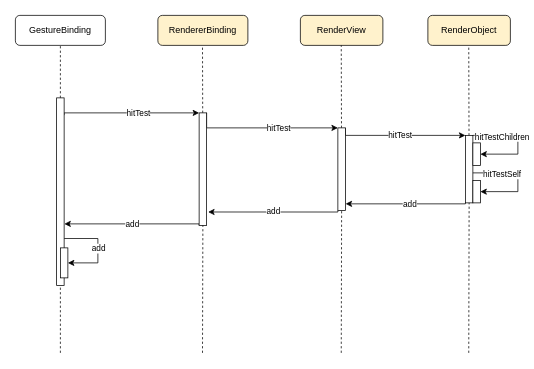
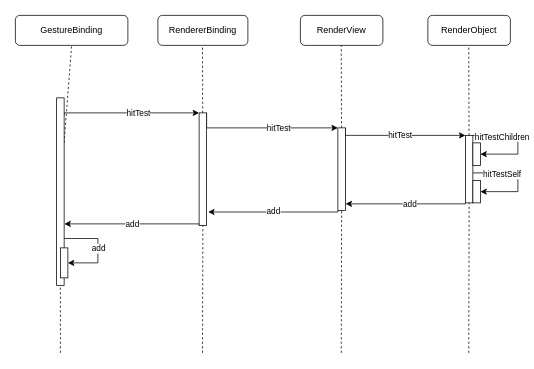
  <mxCell id="0" />
  <mxCell id="1" parent="0" />
- <mxCell id="2" value="GestureBinding" style="rounded=1;whiteSpace=wrap;html=1;" vertex="1" parent="1"><mxGeometry x="20" y="20" width="120" height="40" as="geometry" /></mxCell>
- <mxCell id="3" value="RendererBinding" style="rounded=1;whiteSpace=wrap;html=1;fillColor=#fff2cc;" vertex="1" parent="1"><mxGeometry x="210" y="20" width="120" height="40" as="geometry" /></mxCell>
- <mxCell id="4" value="&lt;span&gt;RenderView&lt;/span&gt;" style="rounded=1;whiteSpace=wrap;html=1;fillColor=#fff2cc;" vertex="1" parent="1"><mxGeometry x="400" y="20" width="110" height="40" as="geometry" /></mxCell>
- <mxCell id="5" value="RenderObject" style="rounded=1;whiteSpace=wrap;html=1;fillColor=#fff2cc;" vertex="1" parent="1"><mxGeometry x="570" y="20" width="110" height="40" as="geometry" /></mxCell>
+ <mxCell id="2" value="GestureBinding" style="rounded=1;whiteSpace=wrap;html=1;" vertex="1" parent="1"><mxGeometry x="20" y="20" width="150" height="40" as="geometry" /></mxCell>
+ <mxCell id="3" value="RendererBinding" style="rounded=1;whiteSpace=wrap;html=1;" vertex="1" parent="1"><mxGeometry x="210" y="20" width="120" height="40" as="geometry" /></mxCell>
+ <mxCell id="4" value="&lt;span&gt;RenderView&lt;/span&gt;" style="rounded=1;whiteSpace=wrap;html=1;" vertex="1" parent="1"><mxGeometry x="400" y="20" width="110" height="40" as="geometry" /></mxCell>
+ <mxCell id="5" value="RenderObject" style="rounded=1;whiteSpace=wrap;html=1;" vertex="1" parent="1"><mxGeometry x="570" y="20" width="110" height="40" as="geometry" /></mxCell>
  <mxCell id="6" value="" style="endArrow=none;dashed=1;html=1;entryX=0.5;entryY=1;entryDx=0;entryDy=0;" edge="1" parent="1" source="14" target="2"><mxGeometry width="50" height="50" relative="1" as="geometry"><mxPoint x="80" y="470" as="sourcePoint" /><mxPoint x="420" y="150" as="targetPoint" /></mxGeometry></mxCell>
  <mxCell id="7" value="" style="endArrow=none;dashed=1;html=1;entryX=0.5;entryY=1;entryDx=0;entryDy=0;" edge="1" parent="1" source="19"><mxGeometry width="50" height="50" relative="1" as="geometry"><mxPoint x="269.5" y="470" as="sourcePoint" /><mxPoint x="269.5" y="60" as="targetPoint" /></mxGeometry></mxCell>
  <mxCell id="8" value="" style="endArrow=none;dashed=1;html=1;entryX=0.5;entryY=1;entryDx=0;entryDy=0;" edge="1" parent="1" source="25"><mxGeometry width="50" height="50" relative="1" as="geometry"><mxPoint x="454.5" y="470" as="sourcePoint" /><mxPoint x="454.5" y="60" as="targetPoint" /></mxGeometry></mxCell>
  <mxCell id="9" value="" style="endArrow=none;dashed=1;html=1;entryX=0.5;entryY=1;entryDx=0;entryDy=0;" edge="1" parent="1" source="31"><mxGeometry width="50" height="50" relative="1" as="geometry"><mxPoint x="624.5" y="470" as="sourcePoint" /><mxPoint x="624.5" y="60" as="targetPoint" /></mxGeometry></mxCell>
  <mxCell id="10" style="edgeStyle=orthogonalEdgeStyle;rounded=0;orthogonalLoop=1;jettySize=auto;html=1;exitX=0.99;exitY=0.092;exitDx=0;exitDy=0;entryX=0;entryY=0;entryDx=0;entryDy=0;exitPerimeter=0;" edge="1" parent="1" source="14" target="19"><mxGeometry relative="1" as="geometry"><Array as="points"><mxPoint x="85" y="150" /></Array></mxGeometry></mxCell>
  <mxCell id="11" value="hitTest" style="edgeLabel;html=1;align=center;verticalAlign=middle;resizable=0;points=[];" vertex="1" connectable="0" parent="10"><mxGeometry x="0.118" relative="1" as="geometry"><mxPoint as="offset" /></mxGeometry></mxCell>
  <mxCell id="12" style="edgeStyle=orthogonalEdgeStyle;rounded=0;orthogonalLoop=1;jettySize=auto;html=1;exitX=1;exitY=0.75;exitDx=0;exitDy=0;entryX=1;entryY=0.5;entryDx=0;entryDy=0;" edge="1" parent="1" source="14" target="37"><mxGeometry relative="1" as="geometry"><mxPoint x="120" y="350" as="targetPoint" /><Array as="points"><mxPoint x="130" y="318" /><mxPoint x="130" y="350" /></Array></mxGeometry></mxCell>
  <mxCell id="13" value="add" style="edgeLabel;html=1;align=center;verticalAlign=middle;resizable=0;points=[];" vertex="1" connectable="0" parent="12"><mxGeometry x="-0.013" relative="1" as="geometry"><mxPoint as="offset" /></mxGeometry></mxCell>
  <mxCell id="14" value="" style="rounded=0;whiteSpace=wrap;html=1;" vertex="1" parent="1"><mxGeometry x="75" y="130" width="10" height="250" as="geometry" /></mxCell>
  <mxCell id="15" value="" style="endArrow=none;dashed=1;html=1;entryX=0.5;entryY=1;entryDx=0;entryDy=0;" edge="1" parent="1" target="14"><mxGeometry width="50" height="50" relative="1" as="geometry"><mxPoint x="80" y="470" as="sourcePoint" /><mxPoint x="80" y="60" as="targetPoint" /></mxGeometry></mxCell>
  <mxCell id="16" style="edgeStyle=orthogonalEdgeStyle;rounded=0;orthogonalLoop=1;jettySize=auto;html=1;exitX=1;exitY=0;exitDx=0;exitDy=0;entryX=0;entryY=0;entryDx=0;entryDy=0;" edge="1" parent="1" source="19" target="25"><mxGeometry relative="1" as="geometry"><Array as="points"><mxPoint x="275" y="170" /></Array></mxGeometry></mxCell>
  <mxCell id="17" value="hitTest" style="edgeLabel;html=1;align=center;verticalAlign=middle;resizable=0;points=[];" vertex="1" connectable="0" parent="16"><mxGeometry x="0.177" relative="1" as="geometry"><mxPoint as="offset" /></mxGeometry></mxCell>
  <mxCell id="18" value="add" style="edgeStyle=orthogonalEdgeStyle;rounded=0;orthogonalLoop=1;jettySize=auto;html=1;exitX=0;exitY=1;exitDx=0;exitDy=0;entryX=1.033;entryY=0.672;entryDx=0;entryDy=0;entryPerimeter=0;" edge="1" parent="1" source="19" target="14"><mxGeometry relative="1" as="geometry"><mxPoint x="100" y="290" as="targetPoint" /><Array as="points"><mxPoint x="265" y="298" /></Array></mxGeometry></mxCell>
  <mxCell id="19" value="" style="rounded=0;whiteSpace=wrap;html=1;" vertex="1" parent="1"><mxGeometry x="265" y="150" width="10" height="150" as="geometry" /></mxCell>
  <mxCell id="20" value="" style="endArrow=none;dashed=1;html=1;entryX=0.5;entryY=1;entryDx=0;entryDy=0;" edge="1" parent="1" target="19"><mxGeometry width="50" height="50" relative="1" as="geometry"><mxPoint x="269.5" y="470" as="sourcePoint" /><mxPoint x="269.5" y="60" as="targetPoint" /></mxGeometry></mxCell>
  <mxCell id="21" style="edgeStyle=orthogonalEdgeStyle;rounded=0;orthogonalLoop=1;jettySize=auto;html=1;exitX=1;exitY=0;exitDx=0;exitDy=0;entryX=0;entryY=0;entryDx=0;entryDy=0;" edge="1" parent="1" source="25" target="31"><mxGeometry relative="1" as="geometry"><Array as="points"><mxPoint x="460" y="180" /></Array></mxGeometry></mxCell>
  <mxCell id="22" value="hitTest" style="edgeLabel;html=1;align=center;verticalAlign=middle;resizable=0;points=[];" vertex="1" connectable="0" parent="21"><mxGeometry x="-0.037" y="1" relative="1" as="geometry"><mxPoint as="offset" /></mxGeometry></mxCell>
  <mxCell id="23" style="edgeStyle=orthogonalEdgeStyle;rounded=0;orthogonalLoop=1;jettySize=auto;html=1;exitX=0;exitY=1;exitDx=0;exitDy=0;entryX=1.2;entryY=0.881;entryDx=0;entryDy=0;entryPerimeter=0;" edge="1" parent="1" source="25" target="19"><mxGeometry relative="1" as="geometry"><Array as="points"><mxPoint x="450" y="282" /></Array></mxGeometry></mxCell>
  <mxCell id="24" value="add" style="edgeLabel;html=1;align=center;verticalAlign=middle;resizable=0;points=[];" vertex="1" connectable="0" parent="23"><mxGeometry x="0.011" y="-2" relative="1" as="geometry"><mxPoint as="offset" /></mxGeometry></mxCell>
  <mxCell id="25" value="" style="rounded=0;whiteSpace=wrap;html=1;" vertex="1" parent="1"><mxGeometry x="450" y="170" width="10" height="110" as="geometry" /></mxCell>
  <mxCell id="26" value="" style="endArrow=none;dashed=1;html=1;entryX=0.5;entryY=1;entryDx=0;entryDy=0;" edge="1" parent="1" target="25"><mxGeometry width="50" height="50" relative="1" as="geometry"><mxPoint x="454.5" y="470" as="sourcePoint" /><mxPoint x="454.5" y="60" as="targetPoint" /></mxGeometry></mxCell>
  <mxCell id="27" style="edgeStyle=orthogonalEdgeStyle;rounded=0;orthogonalLoop=1;jettySize=auto;html=1;exitX=1;exitY=0;exitDx=0;exitDy=0;entryX=1;entryY=0.5;entryDx=0;entryDy=0;" edge="1" parent="1" source="31" target="33"><mxGeometry relative="1" as="geometry"><mxPoint x="650" y="210" as="targetPoint" /><Array as="points"><mxPoint x="690" y="180" /><mxPoint x="690" y="205" /></Array></mxGeometry></mxCell>
  <mxCell id="28" value="hitTestChildren" style="edgeLabel;html=1;align=center;verticalAlign=middle;resizable=0;points=[];" vertex="1" connectable="0" parent="27"><mxGeometry x="-0.432" y="-1" relative="1" as="geometry"><mxPoint as="offset" /></mxGeometry></mxCell>
  <mxCell id="29" style="edgeStyle=orthogonalEdgeStyle;rounded=0;orthogonalLoop=1;jettySize=auto;html=1;exitX=0;exitY=1;exitDx=0;exitDy=0;entryX=1.033;entryY=0.921;entryDx=0;entryDy=0;entryPerimeter=0;" edge="1" parent="1" source="31" target="25"><mxGeometry relative="1" as="geometry"><Array as="points"><mxPoint x="620" y="271" /></Array></mxGeometry></mxCell>
  <mxCell id="30" value="add" style="edgeLabel;html=1;align=center;verticalAlign=middle;resizable=0;points=[];" vertex="1" connectable="0" parent="29"><mxGeometry x="-0.056" relative="1" as="geometry"><mxPoint as="offset" /></mxGeometry></mxCell>
  <mxCell id="31" value="" style="rounded=0;whiteSpace=wrap;html=1;" vertex="1" parent="1"><mxGeometry x="620" y="180" width="10" height="90" as="geometry" /></mxCell>
  <mxCell id="32" value="" style="endArrow=none;dashed=1;html=1;entryX=0.5;entryY=1;entryDx=0;entryDy=0;" edge="1" parent="1" target="31"><mxGeometry width="50" height="50" relative="1" as="geometry"><mxPoint x="624.5" y="470" as="sourcePoint" /><mxPoint x="624.5" y="60" as="targetPoint" /></mxGeometry></mxCell>
  <mxCell id="33" value="" style="rounded=0;whiteSpace=wrap;html=1;" vertex="1" parent="1"><mxGeometry x="630" y="190" width="10" height="30" as="geometry" /></mxCell>
  <mxCell id="34" value="" style="rounded=0;whiteSpace=wrap;html=1;" vertex="1" parent="1"><mxGeometry x="630" y="240" width="10" height="30" as="geometry" /></mxCell>
  <mxCell id="35" style="edgeStyle=orthogonalEdgeStyle;rounded=0;orthogonalLoop=1;jettySize=auto;html=1;exitX=1;exitY=0;exitDx=0;exitDy=0;entryX=1;entryY=0.5;entryDx=0;entryDy=0;" edge="1" parent="1"><mxGeometry relative="1" as="geometry"><mxPoint x="640" y="255" as="targetPoint" /><mxPoint x="630" y="230" as="sourcePoint" /><Array as="points"><mxPoint x="690" y="230" /><mxPoint x="690" y="255" /></Array></mxGeometry></mxCell>
  <mxCell id="36" value="&lt;span style=&quot;font-size: 11px&quot;&gt;hitTestSelf&lt;/span&gt;" style="edgeLabel;html=1;align=center;verticalAlign=middle;resizable=0;points=[];" vertex="1" connectable="0" parent="35"><mxGeometry x="-0.432" y="-1" relative="1" as="geometry"><mxPoint as="offset" /></mxGeometry></mxCell>
  <mxCell id="37" value="" style="rounded=0;whiteSpace=wrap;html=1;" vertex="1" parent="1"><mxGeometry x="80" y="330" width="10" height="40" as="geometry" /></mxCell>
